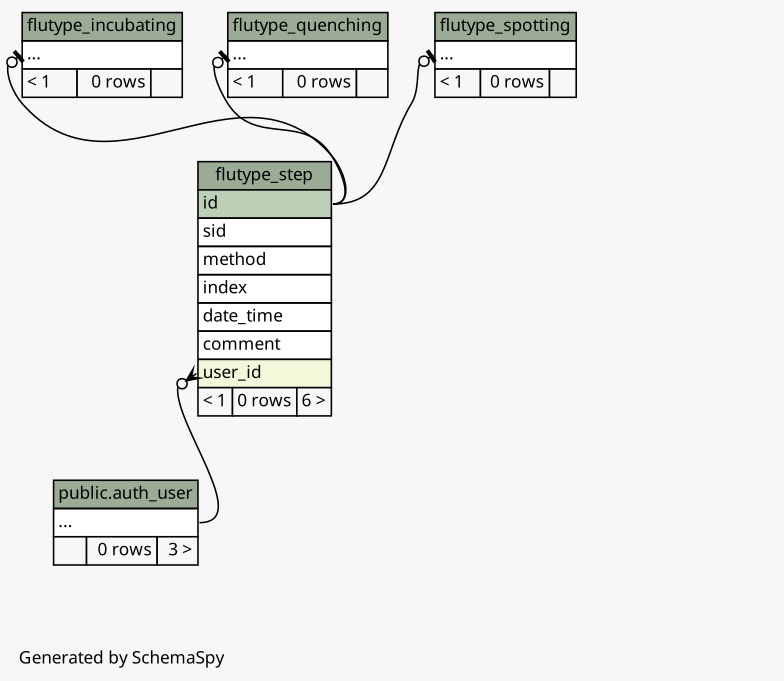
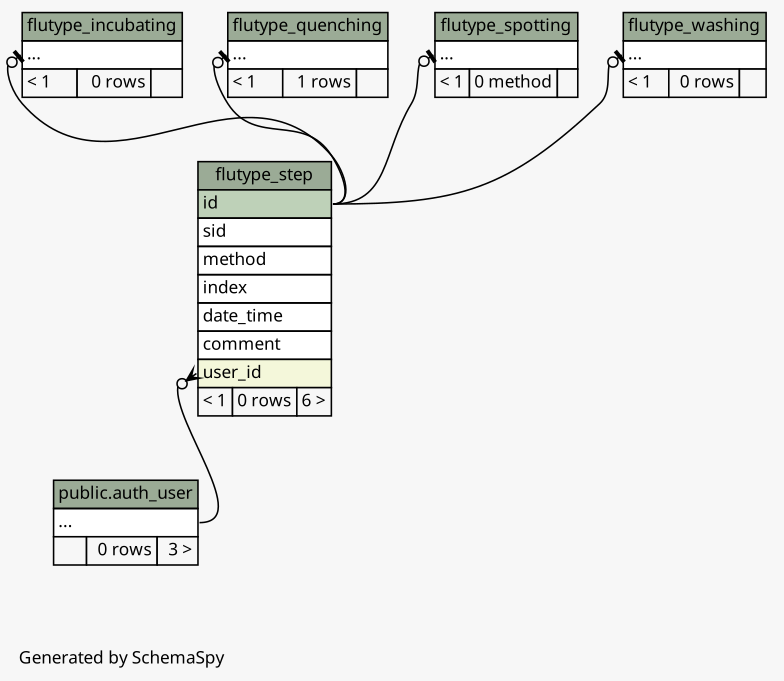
  digraph {
    bgcolor="#f7f7f7"
    fontname="Noto Sans"
    fontsize=11
    label="\nGenerated by SchemaSpy"
    labeljust=l
    nodesep=0.18
    rankdir=TB
    ranksep=0.46
    node [fontname="Noto Sans" fontsize=11 shape=plaintext]
    edge [arrowhead=none arrowsize=0.8 arrowtail=teeodot dir=back fontname="Noto Sans" headport="id:e" tailport="elipses:w"]
    n1 [label=<     <TABLE BORDER="0" CELLBORDER="1" CELLSPACING="0" BGCOLOR="#ffffff">       <TR><TD COLSPAN="3" BGCOLOR="#9bab96" ALIGN="CENTER">flutype_step</TD></TR>       <TR><TD PORT="id" COLSPAN="3" BGCOLOR="#bed1b8" ALIGN="LEFT">id</TD></TR>       <TR><TD PORT="sid" COLSPAN="3" ALIGN="LEFT">sid</TD></TR>       <TR><TD PORT="method" COLSPAN="3" ALIGN="LEFT">method</TD></TR>       <TR><TD PORT="index" COLSPAN="3" ALIGN="LEFT">index</TD></TR>       <TR><TD PORT="date_time" COLSPAN="3" ALIGN="LEFT">date_time</TD></TR>       <TR><TD PORT="comment" COLSPAN="3" ALIGN="LEFT">comment</TD></TR>       <TR><TD PORT="user_id" COLSPAN="3" BGCOLOR="#f4f7da" ALIGN="LEFT">user_id</TD></TR>       <TR><TD ALIGN="LEFT" BGCOLOR="#f7f7f7">&lt; 1</TD><TD ALIGN="RIGHT" BGCOLOR="#f7f7f7">0 rows</TD><TD ALIGN="RIGHT" BGCOLOR="#f7f7f7">6 &gt;</TD></TR>     </TABLE>>]
    n2 [label=<     <TABLE BORDER="0" CELLBORDER="1" CELLSPACING="0" BGCOLOR="#ffffff">       <TR><TD COLSPAN="3" BGCOLOR="#9bab96" ALIGN="CENTER">public.auth_user</TD></TR>       <TR><TD PORT="elipses" COLSPAN="3" ALIGN="LEFT">...</TD></TR>       <TR><TD ALIGN="LEFT" BGCOLOR="#f7f7f7">  </TD><TD ALIGN="RIGHT" BGCOLOR="#f7f7f7">0 rows</TD><TD ALIGN="RIGHT" BGCOLOR="#f7f7f7">3 &gt;</TD></TR>     </TABLE>>]
    n3 [label=<     <TABLE BORDER="0" CELLBORDER="1" CELLSPACING="0" BGCOLOR="#ffffff">       <TR><TD COLSPAN="3" BGCOLOR="#9bab96" ALIGN="CENTER">flutype_incubating</TD></TR>       <TR><TD PORT="elipses" COLSPAN="3" ALIGN="LEFT">...</TD></TR>       <TR><TD ALIGN="LEFT" BGCOLOR="#f7f7f7">&lt; 1</TD><TD ALIGN="RIGHT" BGCOLOR="#f7f7f7">0 rows</TD><TD ALIGN="RIGHT" BGCOLOR="#f7f7f7">  </TD></TR>     </TABLE>>]
-   n4 [label=<     <TABLE BORDER="0" CELLBORDER="1" CELLSPACING="0" BGCOLOR="#ffffff">       <TR><TD COLSPAN="3" BGCOLOR="#9bab96" ALIGN="CENTER">flutype_quenching</TD></TR>       <TR><TD PORT="elipses" COLSPAN="3" ALIGN="LEFT">...</TD></TR>       <TR><TD ALIGN="LEFT" BGCOLOR="#f7f7f7">&lt; 1</TD><TD ALIGN="RIGHT" BGCOLOR="#f7f7f7">0 rows</TD><TD ALIGN="RIGHT" BGCOLOR="#f7f7f7">  </TD></TR>     </TABLE>>]
-   n5 [label=<     <TABLE BORDER="0" CELLBORDER="1" CELLSPACING="0" BGCOLOR="#ffffff">       <TR><TD COLSPAN="3" BGCOLOR="#9bab96" ALIGN="CENTER">flutype_spotting</TD></TR>       <TR><TD PORT="elipses" COLSPAN="3" ALIGN="LEFT">...</TD></TR>       <TR><TD ALIGN="LEFT" BGCOLOR="#f7f7f7">&lt; 1</TD><TD ALIGN="RIGHT" BGCOLOR="#f7f7f7">0 rows</TD><TD ALIGN="RIGHT" BGCOLOR="#f7f7f7">  </TD></TR>     </TABLE>>]
+   n4 [label=<     <TABLE BORDER="0" CELLBORDER="1" CELLSPACING="0" BGCOLOR="#ffffff">       <TR><TD COLSPAN="3" BGCOLOR="#9bab96" ALIGN="CENTER">flutype_quenching</TD></TR>       <TR><TD PORT="elipses" COLSPAN="3" ALIGN="LEFT">...</TD></TR>       <TR><TD ALIGN="LEFT" BGCOLOR="#f7f7f7">&lt; 1</TD><TD ALIGN="RIGHT" BGCOLOR="#f7f7f7">1 rows</TD><TD ALIGN="RIGHT" BGCOLOR="#f7f7f7">  </TD></TR>     </TABLE>>]
+   n5 [label=<     <TABLE BORDER="0" CELLBORDER="1" CELLSPACING="0" BGCOLOR="#ffffff">       <TR><TD COLSPAN="3" BGCOLOR="#9bab96" ALIGN="CENTER">flutype_spotting</TD></TR>       <TR><TD PORT="elipses" COLSPAN="3" ALIGN="LEFT">...</TD></TR>       <TR><TD ALIGN="LEFT" BGCOLOR="#f7f7f7">&lt; 1</TD><TD ALIGN="RIGHT" BGCOLOR="#f7f7f7">0 method</TD><TD ALIGN="RIGHT" BGCOLOR="#f7f7f7">  </TD></TR>     </TABLE>>]
+   n6 [label=<     <TABLE BORDER="0" CELLBORDER="1" CELLSPACING="0" BGCOLOR="#ffffff">       <TR><TD COLSPAN="3" BGCOLOR="#9bab96" ALIGN="CENTER">flutype_washing</TD></TR>       <TR><TD PORT="elipses" COLSPAN="3" ALIGN="LEFT">...</TD></TR>       <TR><TD ALIGN="LEFT" BGCOLOR="#f7f7f7">&lt; 1</TD><TD ALIGN="RIGHT" BGCOLOR="#f7f7f7">0 rows</TD><TD ALIGN="RIGHT" BGCOLOR="#f7f7f7">  </TD></TR>     </TABLE>>]
    n1 -> n2 [arrowtail=crowodot headport="elipses:e" tailport="user_id:w"]
    n3 -> n1
    n4 -> n1
    n5 -> n1
+   n6 -> n1
  }
